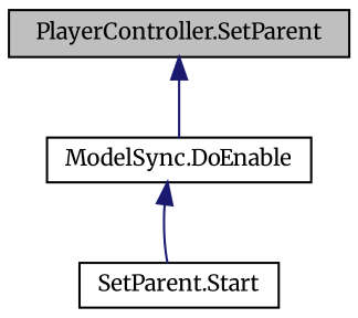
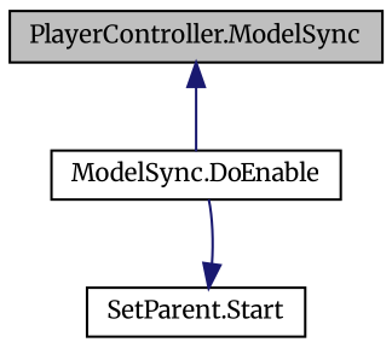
  digraph {
    fontname=Merriweather
    rankdir=TB
    node [color=black fillcolor=white fontname=Merriweather fontsize=10 shape=record style=filled]
    edge [color=midnightblue dir=back fontname=Merriweather fontsize=10 labelfontname=Helvetica labelfontsize=10 style=solid]
-   n1 [fillcolor=grey75 fontcolor=black height=0.2 label="PlayerController.SetParent" width=0.4]
+   n1 [fillcolor=grey75 fontcolor=black height=0.2 label="PlayerController.ModelSync" width=0.4]
    n2 [height=0.2 label="ModelSync.DoEnable" width=0.4]
    n3 [height=0.2 label="SetParent.Start" width=0.4]
    n1 -> n2
-   n2 -> n3
+   n3 -> n2
  }
